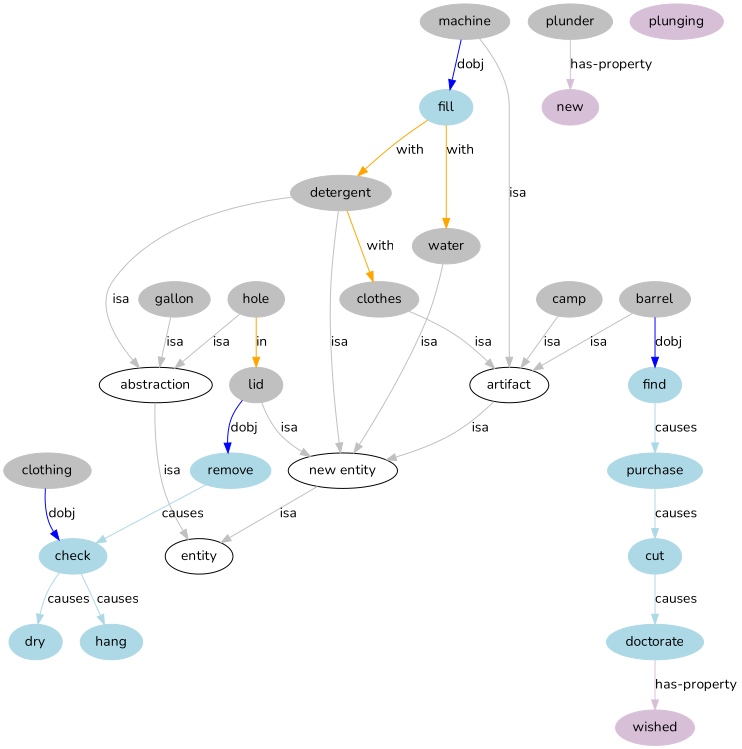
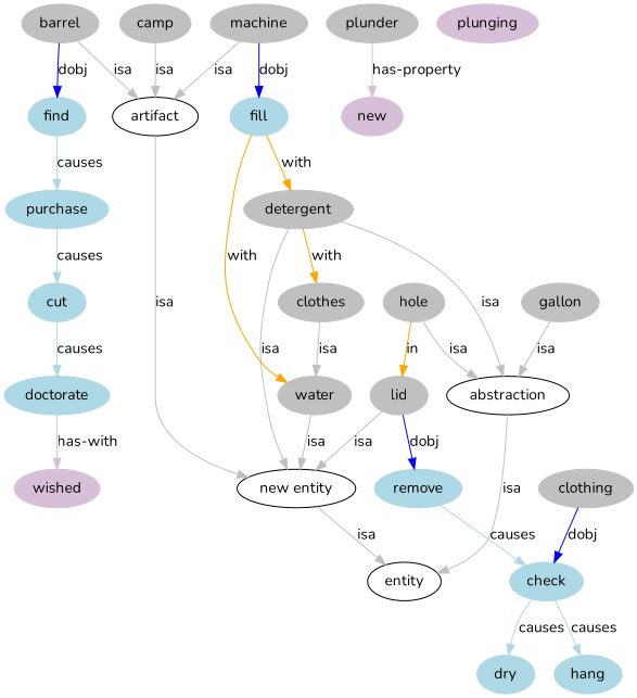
  digraph {
    fontname=Nunito
    node [fontname=Nunito color=grey style=filled]
    edge [color=grey fontname=Nunito]
    artifact [color="" style=""]
    n2 [label="new entity" color="" style=""]
    entity [color="" style=""]
    barrel
    find [color=lightblue]
    purchase [color=lightblue]
    camp
    clothes
    detergent
    abstraction [color="" style=""]
    gallon
    hole
    lid
    remove [color=lightblue]
    check [color=lightblue]
    machine
    fill [color=lightblue]
    water
    new [color=thistle]
    plunder
    dry [color=lightblue]
    hang [color=lightblue]
    cut [color=lightblue]
    doctorate [color=lightblue]
    wished [color=thistle]
    clothing
    plunging [color=thistle]
    artifact -> n2 [label=isa]
    n2 -> entity [label=isa]
    barrel -> artifact [label=isa]
    barrel -> find [color=blue label=dobj]
    find -> purchase [color=lightblue label=causes]
    purchase -> cut [color=lightblue label=causes]
    camp -> artifact [label=isa]
-   clothes -> artifact [label=isa]
+   clothes -> water [label=isa]
    detergent -> n2 [label=isa]
    detergent -> clothes [color=orange label=with]
    detergent -> abstraction [label=isa]
    abstraction -> entity [label=isa]
    gallon -> abstraction [label=isa]
    hole -> abstraction [label=isa]
    hole -> lid [color=orange label=in]
    lid -> n2 [label=isa]
    lid -> remove [color=blue label=dobj]
    remove -> check [color=lightblue label=causes]
    check -> dry [color=lightblue label=causes]
    check -> hang [color=lightblue label=causes]
    machine -> artifact [label=isa]
    machine -> fill [color=blue label=dobj]
    fill -> detergent [color=orange label=with]
    fill -> water [color=orange label=with]
    water -> n2 [label=isa]
    plunder -> new [color=thistle label="has-property"]
    cut -> doctorate [color=lightblue label=causes]
-   doctorate -> wished [color=thistle label="has-property"]
+   doctorate -> wished [color=thistle label="has-with"]
    clothing -> check [color=blue label=dobj]
  }
